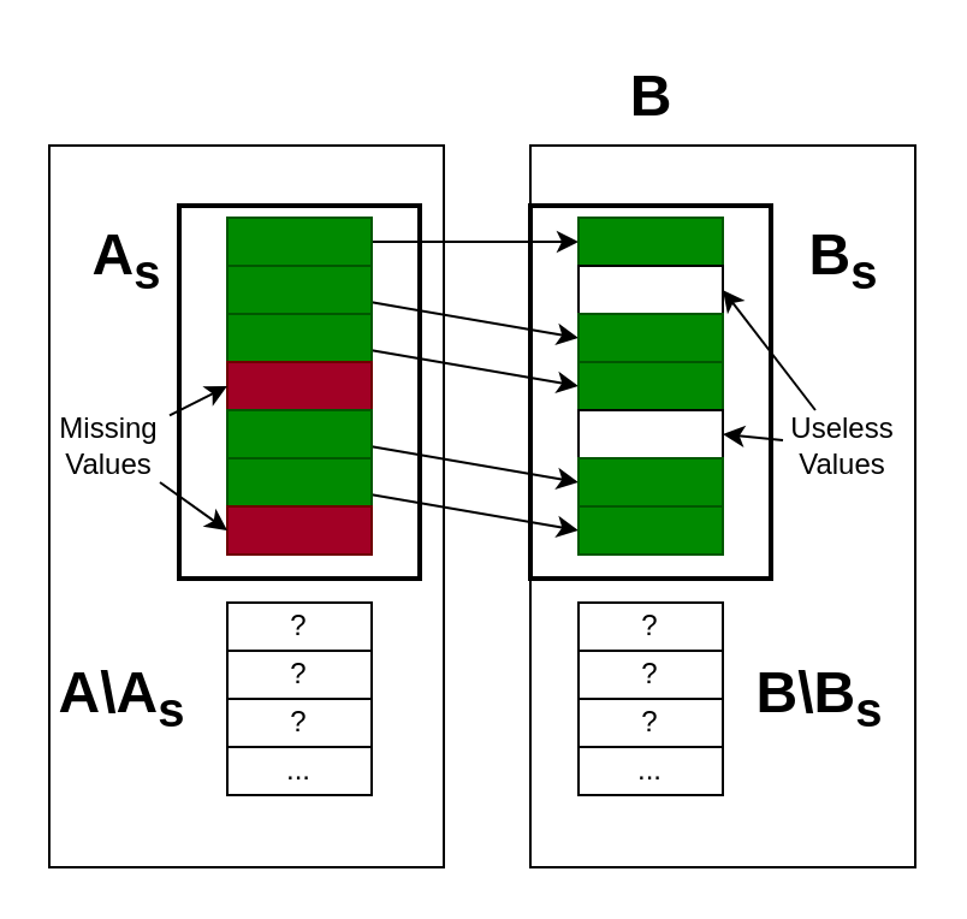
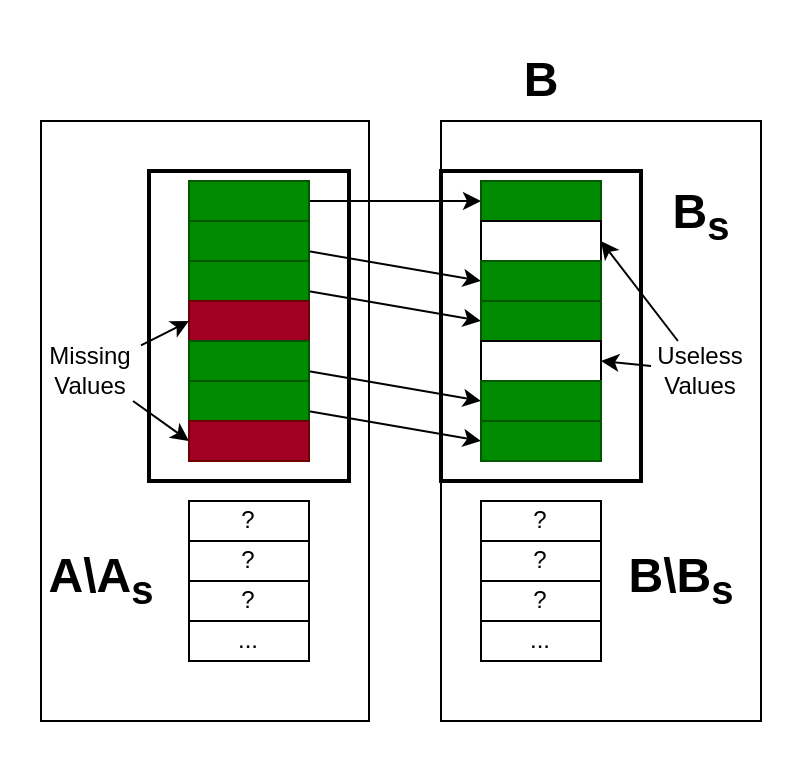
  <mxCell id="0" />
  <mxCell id="1" parent="0" />
  <mxCell id="2" value="B" style="text;strokeColor=none;fillColor=none;html=1;fontSize=24;fontStyle=1;verticalAlign=middle;align=center;" parent="1" vertex="1"><mxGeometry x="255" y="20" width="30" height="40" as="geometry" /></mxCell>
  <mxCell id="3" style="edgeStyle=none;html=1;entryX=0;entryY=0.5;entryDx=0;entryDy=0;" parent="1" source="4" target="15" edge="1"><mxGeometry relative="1" as="geometry" /></mxCell>
  <mxCell id="4" value="" style="rounded=0;whiteSpace=wrap;html=1;fillColor=#008a00;fontColor=#ffffff;strokeColor=#005700;" parent="1" vertex="1"><mxGeometry x="94" y="90" width="60" height="20" as="geometry" /></mxCell>
  <mxCell id="5" style="edgeStyle=none;html=1;entryX=0;entryY=0.5;entryDx=0;entryDy=0;" parent="1" source="6" target="17" edge="1"><mxGeometry relative="1" as="geometry" /></mxCell>
  <mxCell id="6" value="" style="rounded=0;whiteSpace=wrap;html=1;fillColor=#008a00;fontColor=#ffffff;strokeColor=#005700;" parent="1" vertex="1"><mxGeometry x="94" y="110" width="60" height="20" as="geometry" /></mxCell>
  <mxCell id="7" style="edgeStyle=none;html=1;entryX=0;entryY=0.5;entryDx=0;entryDy=0;" parent="1" source="8" target="18" edge="1"><mxGeometry relative="1" as="geometry" /></mxCell>
  <mxCell id="8" value="" style="rounded=0;whiteSpace=wrap;html=1;fillColor=#008a00;fontColor=#ffffff;strokeColor=#005700;" parent="1" vertex="1"><mxGeometry x="94" y="130" width="60" height="20" as="geometry" /></mxCell>
  <mxCell id="9" value="" style="rounded=0;whiteSpace=wrap;html=1;fillColor=#a20025;fontColor=#ffffff;strokeColor=#6F0000;" parent="1" vertex="1"><mxGeometry x="94" y="150" width="60" height="20" as="geometry" /></mxCell>
  <mxCell id="10" style="edgeStyle=none;html=1;entryX=0;entryY=0.5;entryDx=0;entryDy=0;" parent="1" source="11" target="20" edge="1"><mxGeometry relative="1" as="geometry" /></mxCell>
  <mxCell id="11" value="" style="rounded=0;whiteSpace=wrap;html=1;fillColor=#008a00;fontColor=#ffffff;strokeColor=#005700;" parent="1" vertex="1"><mxGeometry x="94" y="170" width="60" height="20" as="geometry" /></mxCell>
  <mxCell id="12" style="edgeStyle=none;html=1;entryX=0;entryY=0.5;entryDx=0;entryDy=0;" parent="1" source="13" target="21" edge="1"><mxGeometry relative="1" as="geometry" /></mxCell>
  <mxCell id="13" value="" style="rounded=0;whiteSpace=wrap;html=1;fillColor=#008a00;fontColor=#ffffff;strokeColor=#005700;" parent="1" vertex="1"><mxGeometry x="94" y="190" width="60" height="20" as="geometry" /></mxCell>
  <mxCell id="14" value="" style="rounded=0;whiteSpace=wrap;html=1;fillColor=#a20025;fontColor=#ffffff;strokeColor=#6F0000;" parent="1" vertex="1"><mxGeometry x="94" y="210" width="60" height="20" as="geometry" /></mxCell>
  <mxCell id="15" value="" style="rounded=0;whiteSpace=wrap;html=1;fillColor=#008a00;fontColor=#ffffff;strokeColor=#005700;" parent="1" vertex="1"><mxGeometry x="240" y="90" width="60" height="20" as="geometry" /></mxCell>
  <mxCell id="16" value="" style="rounded=0;whiteSpace=wrap;html=1;" parent="1" vertex="1"><mxGeometry x="240" y="110" width="60" height="20" as="geometry" /></mxCell>
  <mxCell id="17" value="" style="rounded=0;whiteSpace=wrap;html=1;fillColor=#008a00;fontColor=#ffffff;strokeColor=#005700;" parent="1" vertex="1"><mxGeometry x="240" y="130" width="60" height="20" as="geometry" /></mxCell>
  <mxCell id="18" value="" style="rounded=0;whiteSpace=wrap;html=1;fillColor=#008a00;fontColor=#ffffff;strokeColor=#005700;" parent="1" vertex="1"><mxGeometry x="240" y="150" width="60" height="20" as="geometry" /></mxCell>
  <mxCell id="19" value="" style="rounded=0;whiteSpace=wrap;html=1;" parent="1" vertex="1"><mxGeometry x="240" y="170" width="60" height="20" as="geometry" /></mxCell>
  <mxCell id="20" value="" style="rounded=0;whiteSpace=wrap;html=1;fillColor=#008a00;fontColor=#ffffff;strokeColor=#005700;" parent="1" vertex="1"><mxGeometry x="240" y="190" width="60" height="20" as="geometry" /></mxCell>
  <mxCell id="21" value="" style="rounded=0;whiteSpace=wrap;html=1;fillColor=#008a00;fontColor=#ffffff;strokeColor=#005700;" parent="1" vertex="1"><mxGeometry x="240" y="210" width="60" height="20" as="geometry" /></mxCell>
  <mxCell id="22" value="?" style="rounded=0;whiteSpace=wrap;html=1;" parent="1" vertex="1"><mxGeometry x="94" y="250" width="60" height="20" as="geometry" /></mxCell>
  <mxCell id="23" value="?" style="rounded=0;whiteSpace=wrap;html=1;" parent="1" vertex="1"><mxGeometry x="94" y="270" width="60" height="20" as="geometry" /></mxCell>
  <mxCell id="24" value="?" style="rounded=0;whiteSpace=wrap;html=1;" parent="1" vertex="1"><mxGeometry x="94" y="290" width="60" height="20" as="geometry" /></mxCell>
  <mxCell id="25" value="..." style="rounded=0;whiteSpace=wrap;html=1;" parent="1" vertex="1"><mxGeometry x="94" y="310" width="60" height="20" as="geometry" /></mxCell>
- <mxCell id="26" value="A&lt;sub&gt;s&lt;/sub&gt;" style="text;html=1;fontSize=24;fontStyle=1;verticalAlign=middle;align=center;" parent="1" vertex="1"><mxGeometry x="30" y="90" width="44" height="35" as="geometry" /></mxCell>
  <mxCell id="27" value="B&lt;sub&gt;s&lt;/sub&gt;" style="text;strokeColor=none;fillColor=none;html=1;fontSize=24;fontStyle=1;verticalAlign=middle;align=center;" parent="1" vertex="1"><mxGeometry x="330" y="90" width="40" height="35" as="geometry" /></mxCell>
  <mxCell id="28" style="edgeStyle=none;html=1;entryX=0;entryY=0.5;entryDx=0;entryDy=0;" parent="1" source="30" target="9" edge="1"><mxGeometry relative="1" as="geometry" /></mxCell>
  <mxCell id="29" style="edgeStyle=none;html=1;entryX=0;entryY=0.5;entryDx=0;entryDy=0;" parent="1" source="30" target="14" edge="1"><mxGeometry relative="1" as="geometry" /></mxCell>
  <mxCell id="30" value="Missing Values" style="text;html=1;strokeColor=none;fillColor=none;align=center;verticalAlign=middle;whiteSpace=wrap;rounded=0;" parent="1" vertex="1"><mxGeometry x="20" y="170" width="50" height="30" as="geometry" /></mxCell>
  <mxCell id="31" style="edgeStyle=none;html=1;entryX=1;entryY=0.5;entryDx=0;entryDy=0;fontSize=10;" parent="1" source="33" target="16" edge="1"><mxGeometry relative="1" as="geometry" /></mxCell>
  <mxCell id="32" style="edgeStyle=none;html=1;entryX=1;entryY=0.5;entryDx=0;entryDy=0;fontSize=10;" parent="1" source="33" target="19" edge="1"><mxGeometry relative="1" as="geometry" /></mxCell>
  <mxCell id="33" value="Useless Values" style="text;html=1;strokeColor=none;fillColor=none;align=center;verticalAlign=middle;whiteSpace=wrap;rounded=0;" parent="1" vertex="1"><mxGeometry x="325" y="170" width="50" height="30" as="geometry" /></mxCell>
  <mxCell id="34" value="?" style="rounded=0;whiteSpace=wrap;html=1;" parent="1" vertex="1"><mxGeometry x="240" y="250" width="60" height="20" as="geometry" /></mxCell>
  <mxCell id="35" value="?" style="rounded=0;whiteSpace=wrap;html=1;" parent="1" vertex="1"><mxGeometry x="240" y="270" width="60" height="20" as="geometry" /></mxCell>
  <mxCell id="36" value="?" style="rounded=0;whiteSpace=wrap;html=1;" parent="1" vertex="1"><mxGeometry x="240" y="290" width="60" height="20" as="geometry" /></mxCell>
  <mxCell id="37" value="..." style="rounded=0;whiteSpace=wrap;html=1;" parent="1" vertex="1"><mxGeometry x="240" y="310" width="60" height="20" as="geometry" /></mxCell>
  <mxCell id="38" value="" style="rounded=0;whiteSpace=wrap;html=1;fillColor=none;strokeWidth=2;strokeColor=#000000;" vertex="1" parent="1"><mxGeometry x="74" y="85" width="100" height="155" as="geometry" /></mxCell>
  <mxCell id="39" value="" style="rounded=0;whiteSpace=wrap;html=1;fillColor=none;strokeWidth=2;strokeColor=#000000;" vertex="1" parent="1"><mxGeometry x="220" y="85" width="100" height="155" as="geometry" /></mxCell>
  <mxCell id="40" value="" style="rounded=0;whiteSpace=wrap;html=1;fillColor=none;" vertex="1" parent="1"><mxGeometry x="20" y="60" width="164" height="300" as="geometry" /></mxCell>
  <mxCell id="41" value="" style="rounded=0;whiteSpace=wrap;html=1;fillColor=none;" vertex="1" parent="1"><mxGeometry x="220" y="60" width="160" height="300" as="geometry" /></mxCell>
  <mxCell id="42" value="A\A&lt;sub&gt;s&lt;/sub&gt;" style="text;html=1;fontSize=24;fontStyle=1;verticalAlign=middle;align=center;" vertex="1" parent="1"><mxGeometry x="20" y="270" width="60" height="40" as="geometry" /></mxCell>
  <mxCell id="43" value="B\B&lt;sub&gt;s&lt;/sub&gt;" style="text;html=1;fontSize=24;fontStyle=1;verticalAlign=middle;align=center;" vertex="1" parent="1"><mxGeometry x="310" y="270" width="60" height="40" as="geometry" /></mxCell>
